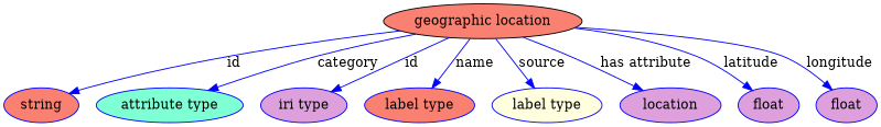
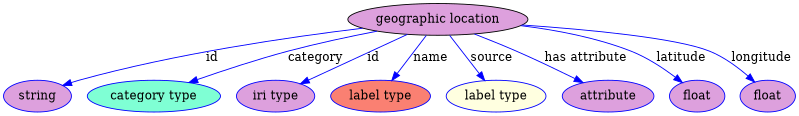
  digraph {
    node [fillcolor=plum style=filled color=blue]
    edge [color=blue style=solid]
-   n1 [fillcolor=salmon height=0.5 label="geographic location" width=2.2387 color=""]
-   n2 [fillcolor=salmon height=0.5 label=string width=0.84854]
-   n3 [fillcolor=aquamarine height=0.5 label="attribute type" width=1.6249]
+   n1 [height=0.5 label="geographic location" width=2.2387 color=""]
+   n2 [height=0.5 label=string width=0.84854]
+   n3 [fillcolor=aquamarine height=0.5 label="category type" width=1.6249]
    n4 [height=0.5 label="iri type" width=1.011]
    n5 [fillcolor=salmon height=0.5 label="label type" width=1.2638]
    n6 [fillcolor=lightyellow height=0.5 label="label type" width=1.2638]
-   n7 [height=0.5 label=location width=1.1193]
+   n7 [height=0.5 label=attribute width=1.1193]
    n8 [height=0.5 label=float width=0.75]
    n9 [height=0.5 label=float width=0.75]
    n1 -> n2 [label=id]
    n1 -> n3 [label=category]
    n1 -> n4 [label=id]
    n1 -> n5 [label=name]
    n1 -> n6 [label=source]
    n1 -> n7 [label="has attribute"]
    n1 -> n8 [label=latitude]
    n1 -> n9 [label=longitude]
  }
